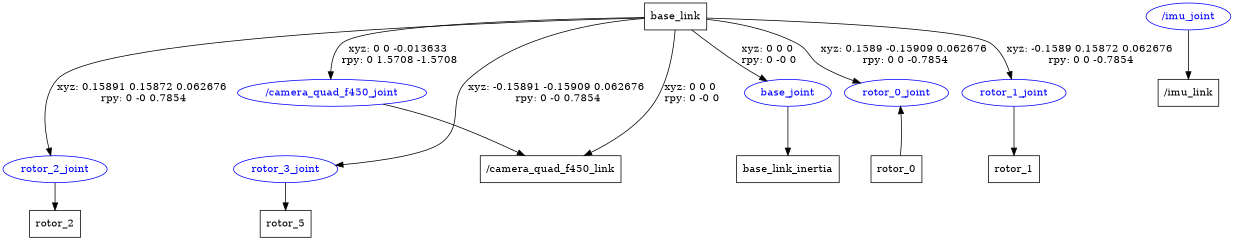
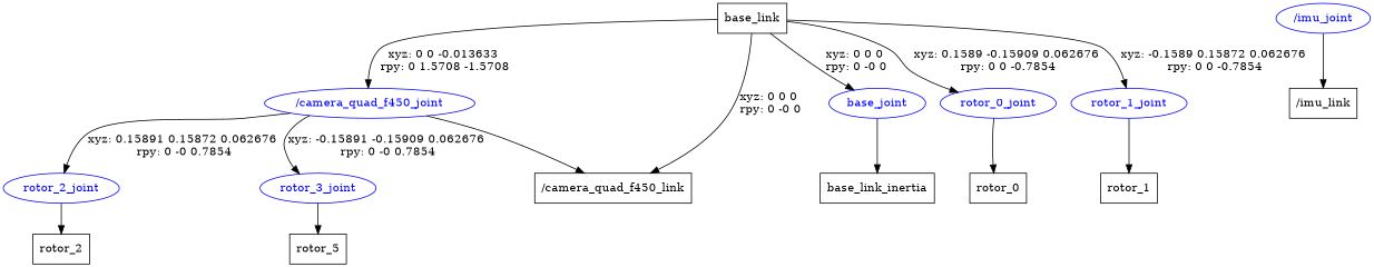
  digraph {
    node [shape=box]
    n1 [label=base_link]
    "/camera_quad_f450_joint" [color=blue fontcolor=blue shape=ellipse]
    base_joint [color=blue fontcolor=blue shape=ellipse]
    rotor_0_joint [color=blue fontcolor=blue shape=ellipse]
    rotor_1_joint [color=blue fontcolor=blue shape=ellipse]
    rotor_2_joint [color=blue fontcolor=blue shape=ellipse]
    rotor_3_joint [color=blue fontcolor=blue shape=ellipse]
    n8 [label="/camera_quad_f450_link"]
    "/imu_joint" [color=blue fontcolor=blue shape=ellipse]
    n10 [label="/imu_link"]
    n11 [label=base_link_inertia]
    n12 [label=rotor_0]
    n13 [label=rotor_1]
    n14 [label=rotor_2]
    n15 [label=rotor_5]
    n1 -> "/camera_quad_f450_joint" [label="xyz: 0 0 -0.013633 \nrpy: 0 1.5708 -1.5708"]
    n1 -> base_joint [label="xyz: 0 0 0 \nrpy: 0 -0 0"]
    n1 -> rotor_0_joint [label="xyz: 0.1589 -0.15909 0.062676 \nrpy: 0 0 -0.7854"]
    n1 -> rotor_1_joint [label="xyz: -0.1589 0.15872 0.062676 \nrpy: 0 0 -0.7854"]
-   n1 -> rotor_2_joint [label="xyz: 0.15891 0.15872 0.062676 \nrpy: 0 -0 0.7854"]
-   n1 -> rotor_3_joint [label="xyz: -0.15891 -0.15909 0.062676 \nrpy: 0 -0 0.7854"]
+   "/camera_quad_f450_joint" -> rotor_2_joint [label="xyz: 0.15891 0.15872 0.062676 \nrpy: 0 -0 0.7854"]
+   "/camera_quad_f450_joint" -> rotor_3_joint [label="xyz: -0.15891 -0.15909 0.062676 \nrpy: 0 -0 0.7854"]
    n1 -> n8 [label="xyz: 0 0 0 \nrpy: 0 -0 0"]
    "/camera_quad_f450_joint" -> n8
    base_joint -> n11
-   n12 -> rotor_0_joint
+   rotor_0_joint -> n12
    rotor_1_joint -> n13
    rotor_2_joint -> n14
    rotor_3_joint -> n15
    "/imu_joint" -> n10
  }
